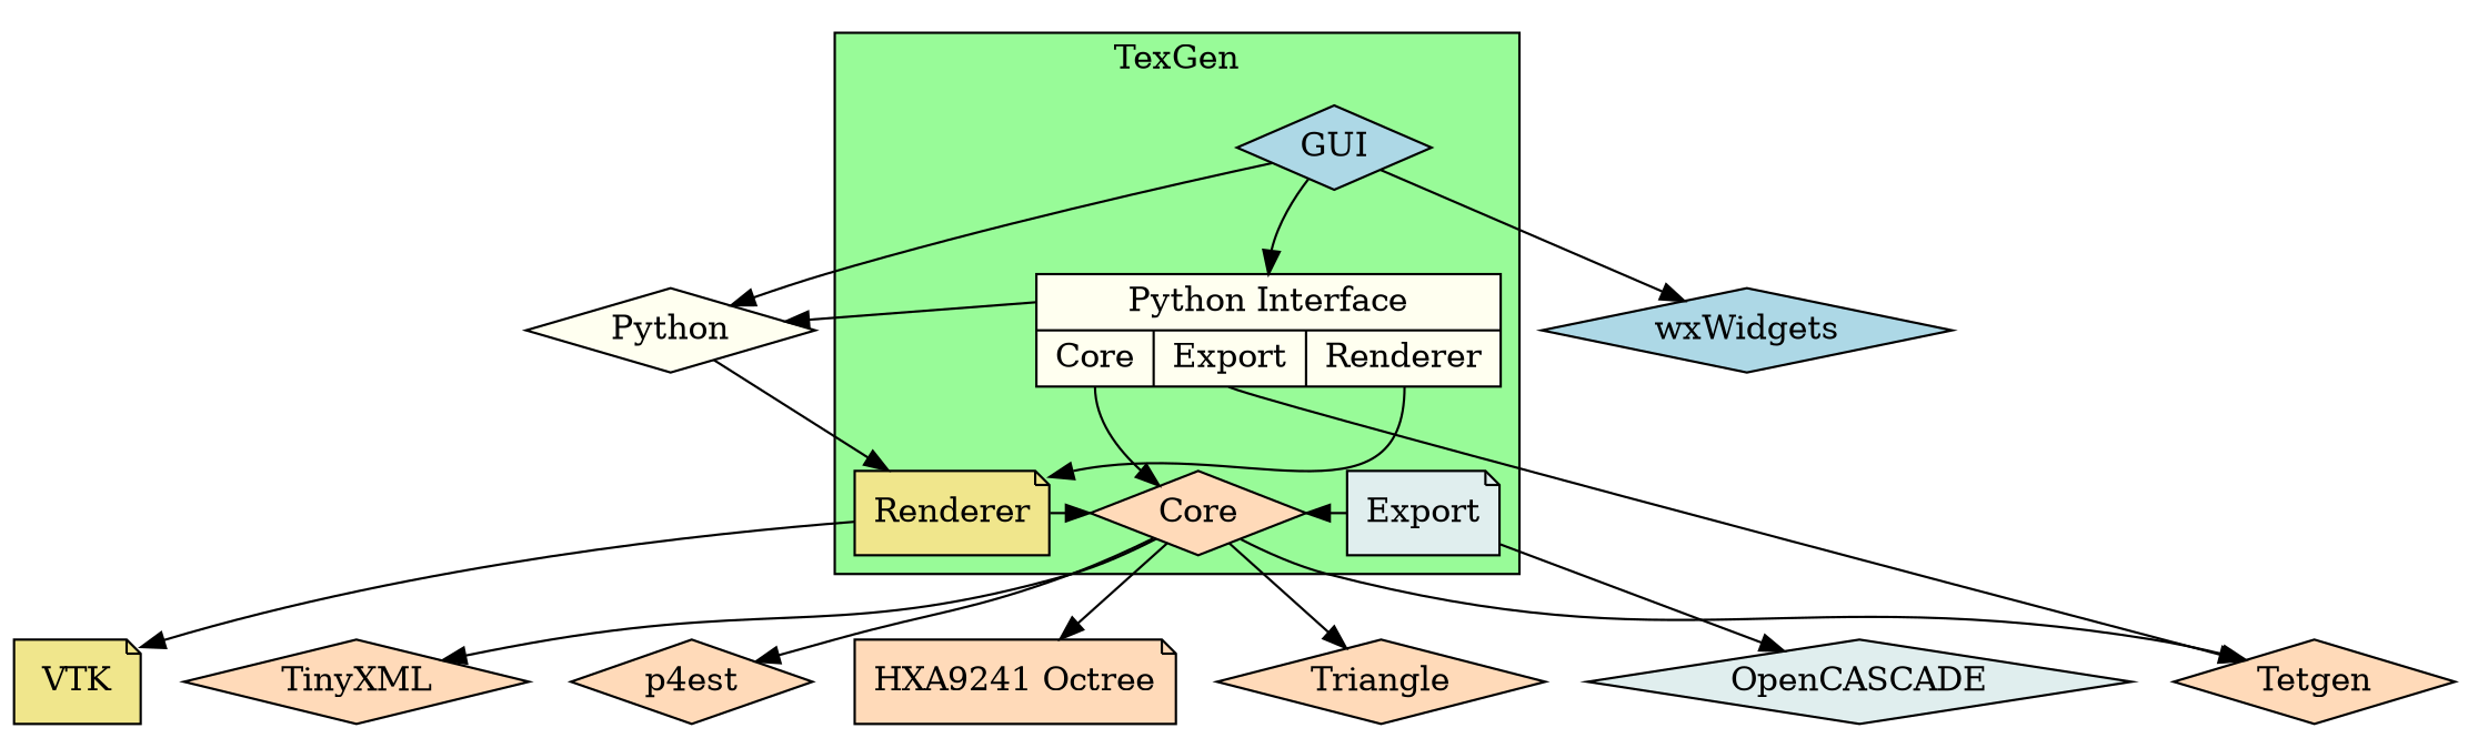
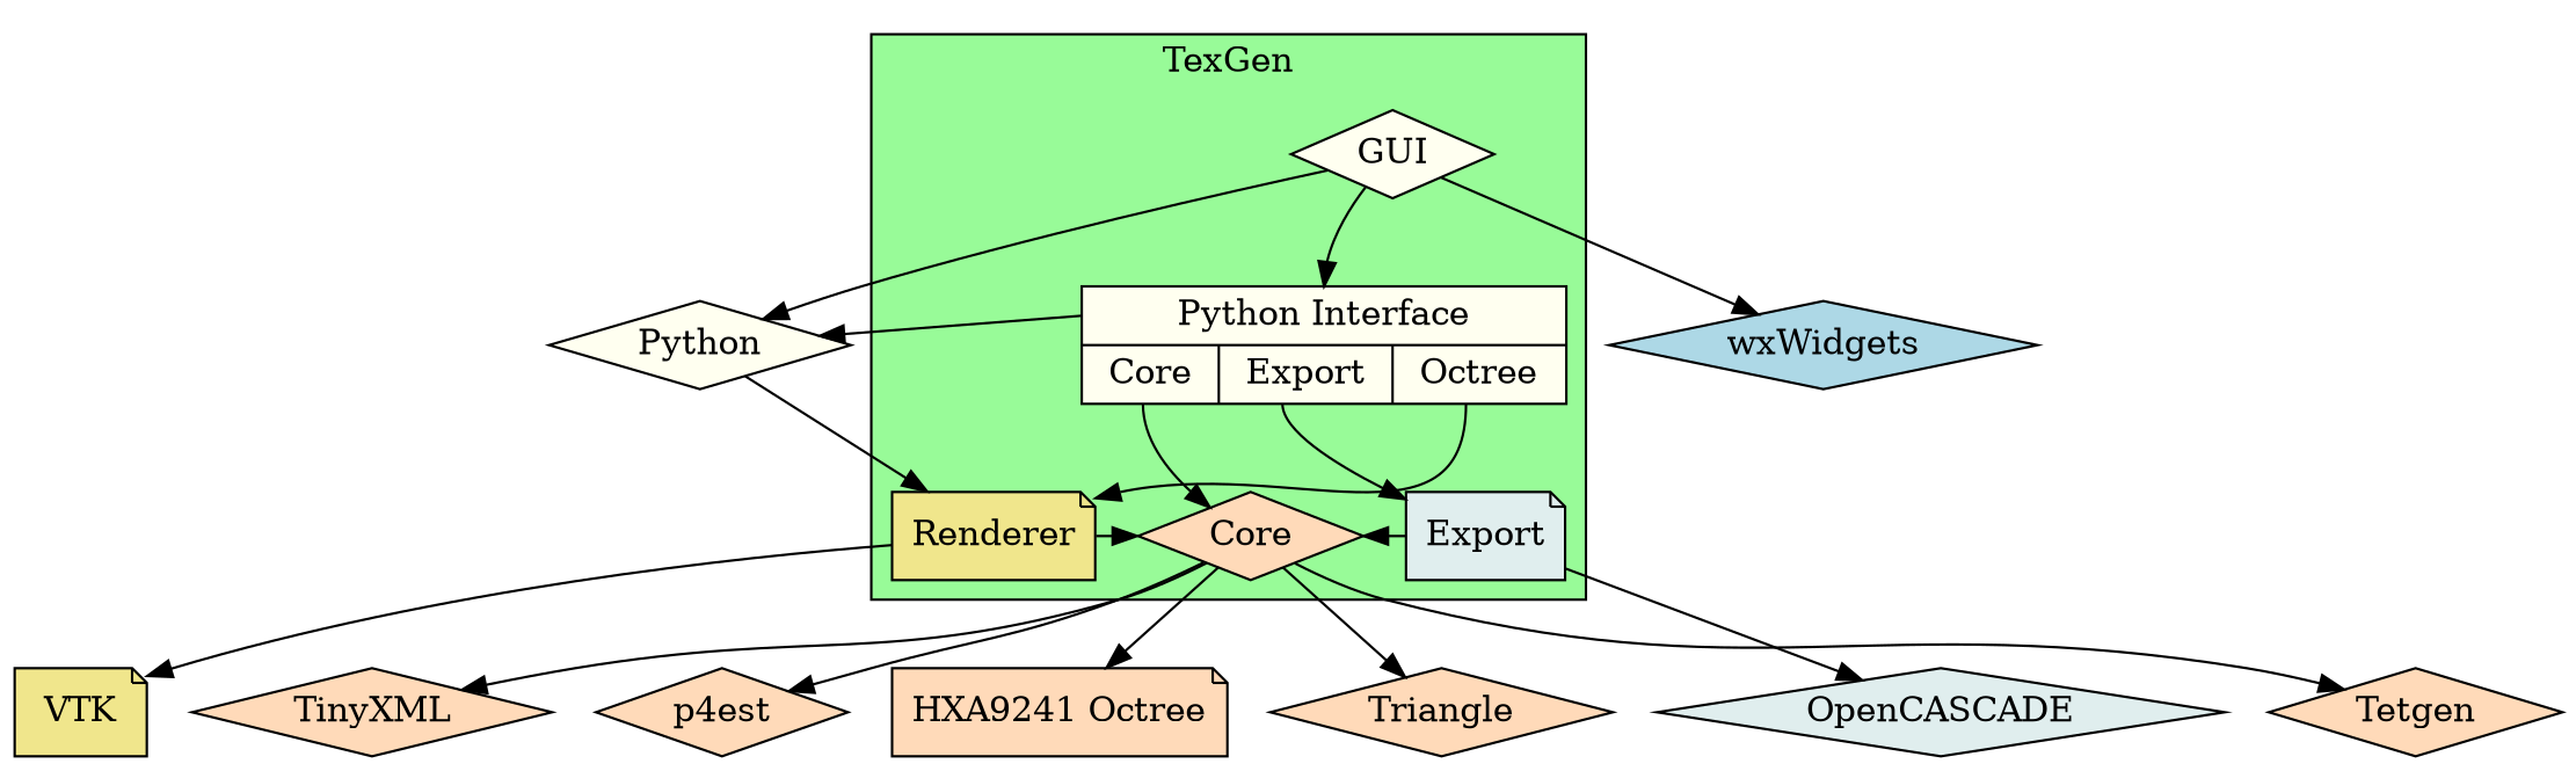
  digraph {
    compound=true
    node [fillcolor=peachpuff shape=diamond style=filled]
    Renderer [fillcolor=khaki shape=note]
    Core
    Export [fillcolor=azure2 shape=note]
-   GUI [fillcolor=lightblue]
-   n5 [fillcolor=ivory label="{<f0>Python Interface|{<f1>Core|<f2>Export|<f3>Renderer}}" shape=record]
+   GUI [fillcolor=ivory]
+   n5 [fillcolor=ivory label="{<f0>Python Interface|{<f1>Core|<f2>Export|<f3>Octree}}" shape=record]
    VTK [fillcolor=khaki shape=note]
    n7 [label="HXA9241 Octree" shape=note]
    Triangle
    TinyXML
    Tetgen
    p4est
    OpenCASCADE [fillcolor=azure2]
    Python [fillcolor=ivory]
    wxWidgets [fillcolor=lightblue]
    subgraph cluster_1 {
      fillcolor=palegreen
      label=TexGen
      style=filled
      Renderer
      Core
      Export
      GUI
      n5
    }
    Renderer -> Core [constraint=false]
    Renderer -> VTK
    Core -> n7
    Core -> Triangle
    Core -> TinyXML
    Core -> Tetgen
    Core -> p4est
    Export -> Core [constraint=false]
    Export -> OpenCASCADE
    GUI -> n5 [headport=f0]
    GUI -> Python [constraint=false]
    GUI -> wxWidgets
    n5 -> Renderer [tailport=f3]
    n5 -> Core [tailport=f1]
-   n5 -> Tetgen [tailport=f2]
+   n5 -> Export [tailport=f2]
    n5 -> Python [constraint=false tailport=f0]
    Python -> Renderer
  }
